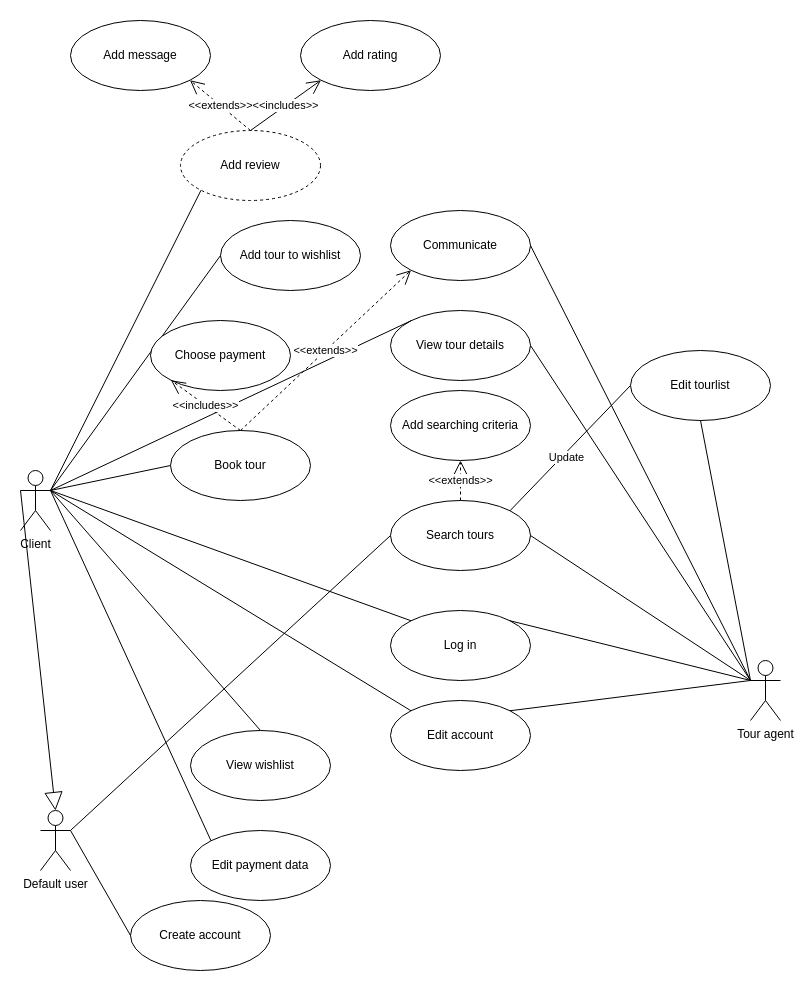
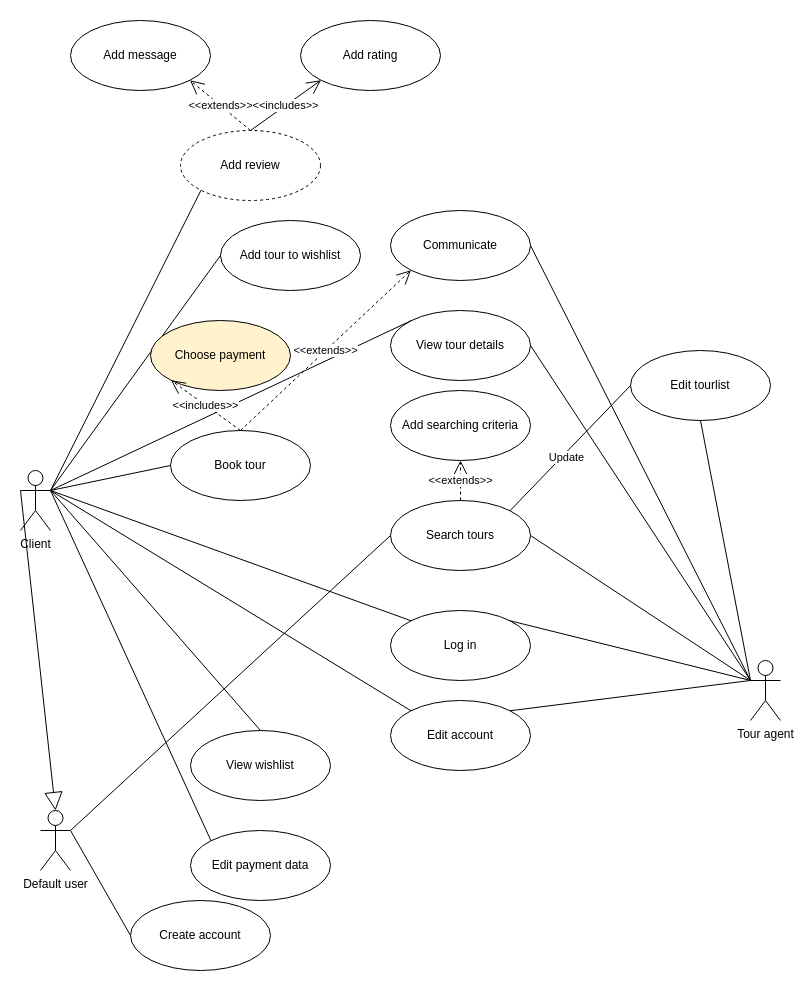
  <mxCell id="0" />
  <mxCell id="1" parent="0" />
  <mxCell id="2" value="Client" style="shape=umlActor;verticalLabelPosition=bottom;verticalAlign=top;html=1;outlineConnect=0;" parent="1" vertex="1"><mxGeometry x="20" y="470" width="30" height="60" as="geometry" /></mxCell>
  <mxCell id="3" value="Tour agent" style="shape=umlActor;verticalLabelPosition=bottom;verticalAlign=top;html=1;outlineConnect=0;" parent="1" vertex="1"><mxGeometry x="750" y="660" width="30" height="60" as="geometry" /></mxCell>
  <mxCell id="4" value="Create account" style="ellipse;whiteSpace=wrap;html=1;" parent="1" vertex="1"><mxGeometry x="130" y="900" width="140" height="70" as="geometry" /></mxCell>
  <mxCell id="5" value="Log in" style="ellipse;whiteSpace=wrap;html=1;" parent="1" vertex="1"><mxGeometry x="390" y="610" width="140" height="70" as="geometry" /></mxCell>
  <mxCell id="6" value="" style="endArrow=none;html=1;rounded=0;entryX=1;entryY=0.333;entryDx=0;entryDy=0;entryPerimeter=0;exitX=0;exitY=0;exitDx=0;exitDy=0;" parent="1" source="5" target="2" edge="1"><mxGeometry width="50" height="50" relative="1" as="geometry"><mxPoint x="270" y="685" as="sourcePoint" /><mxPoint x="90" y="680" as="targetPoint" /></mxGeometry></mxCell>
  <mxCell id="7" value="Search tours" style="ellipse;whiteSpace=wrap;html=1;" vertex="1" parent="1"><mxGeometry x="390" y="500" width="140" height="70" as="geometry" /></mxCell>
  <mxCell id="8" value="Default user" style="shape=umlActor;verticalLabelPosition=bottom;verticalAlign=top;html=1;outlineConnect=0;" vertex="1" parent="1"><mxGeometry x="40" y="810" width="30" height="60" as="geometry" /></mxCell>
  <mxCell id="9" value="" style="endArrow=none;html=1;rounded=0;entryX=1;entryY=0.333;entryDx=0;entryDy=0;entryPerimeter=0;exitX=0;exitY=0.5;exitDx=0;exitDy=0;" edge="1" parent="1" source="4" target="8"><mxGeometry width="50" height="50" relative="1" as="geometry"><mxPoint x="380" y="1030" as="sourcePoint" /><mxPoint x="190" y="890" as="targetPoint" /></mxGeometry></mxCell>
  <mxCell id="10" value="" style="endArrow=none;html=1;rounded=0;entryX=1;entryY=0;entryDx=0;entryDy=0;exitX=0;exitY=0.333;exitDx=0;exitDy=0;exitPerimeter=0;" edge="1" parent="1" source="3" target="5"><mxGeometry width="50" height="50" relative="1" as="geometry"><mxPoint x="810" y="694.66" as="sourcePoint" /><mxPoint x="490" y="694.66" as="targetPoint" /></mxGeometry></mxCell>
  <mxCell id="11" value="" style="endArrow=none;html=1;rounded=0;entryX=1;entryY=0.5;entryDx=0;entryDy=0;exitX=0;exitY=0.333;exitDx=0;exitDy=0;exitPerimeter=0;" edge="1" parent="1" source="3" target="7"><mxGeometry width="50" height="50" relative="1" as="geometry"><mxPoint x="860" y="540" as="sourcePoint" /><mxPoint x="530" y="650" as="targetPoint" /></mxGeometry></mxCell>
  <mxCell id="12" value="Edit account" style="ellipse;whiteSpace=wrap;html=1;" vertex="1" parent="1"><mxGeometry x="390" y="700" width="140" height="70" as="geometry" /></mxCell>
  <mxCell id="13" value="" style="endArrow=none;html=1;rounded=0;entryX=1;entryY=0.333;entryDx=0;entryDy=0;entryPerimeter=0;exitX=0;exitY=0;exitDx=0;exitDy=0;" edge="1" parent="1" source="12" target="2"><mxGeometry width="50" height="50" relative="1" as="geometry"><mxPoint x="450" y="885" as="sourcePoint" /><mxPoint x="140" y="670" as="targetPoint" /></mxGeometry></mxCell>
  <mxCell id="14" value="" style="endArrow=none;html=1;rounded=0;entryX=1;entryY=0;entryDx=0;entryDy=0;exitX=0;exitY=0.333;exitDx=0;exitDy=0;exitPerimeter=0;" edge="1" parent="1" source="3" target="12"><mxGeometry width="50" height="50" relative="1" as="geometry"><mxPoint x="897" y="965" as="sourcePoint" /><mxPoint x="587" y="750" as="targetPoint" /></mxGeometry></mxCell>
  <mxCell id="15" value="" style="endArrow=none;html=1;rounded=0;exitX=0;exitY=0.5;exitDx=0;exitDy=0;entryX=1;entryY=0.333;entryDx=0;entryDy=0;entryPerimeter=0;" edge="1" parent="1" source="7" target="8"><mxGeometry width="50" height="50" relative="1" as="geometry"><mxPoint x="420" y="915" as="sourcePoint" /><mxPoint x="80" y="800" as="targetPoint" /></mxGeometry></mxCell>
  <mxCell id="16" value="View tour details" style="ellipse;whiteSpace=wrap;html=1;" vertex="1" parent="1"><mxGeometry x="390" y="310" width="140" height="70" as="geometry" /></mxCell>
  <mxCell id="17" value="" style="endArrow=block;endSize=16;endFill=0;html=1;rounded=0;entryX=0.5;entryY=0;entryDx=0;entryDy=0;entryPerimeter=0;exitX=0;exitY=0.333;exitDx=0;exitDy=0;exitPerimeter=0;" edge="1" parent="1" source="2" target="8"><mxGeometry x="-0.002" width="160" relative="1" as="geometry"><mxPoint x="90" y="550" as="sourcePoint" /><mxPoint x="240" y="700" as="targetPoint" /><mxPoint as="offset" /></mxGeometry></mxCell>
  <mxCell id="18" value="" style="endArrow=none;html=1;rounded=0;entryX=1;entryY=0.5;entryDx=0;entryDy=0;exitX=0;exitY=0.333;exitDx=0;exitDy=0;exitPerimeter=0;" edge="1" parent="1" source="3" target="16"><mxGeometry width="50" height="50" relative="1" as="geometry"><mxPoint x="830" y="585" as="sourcePoint" /><mxPoint x="560" y="450" as="targetPoint" /></mxGeometry></mxCell>
  <mxCell id="19" value="" style="endArrow=none;html=1;rounded=0;entryX=1;entryY=0.333;entryDx=0;entryDy=0;exitX=0;exitY=0;exitDx=0;exitDy=0;entryPerimeter=0;" edge="1" parent="1" source="16" target="2"><mxGeometry width="50" height="50" relative="1" as="geometry"><mxPoint x="450" y="615" as="sourcePoint" /><mxPoint x="180" y="380" as="targetPoint" /></mxGeometry></mxCell>
  <mxCell id="20" value="Edit tourlist" style="ellipse;whiteSpace=wrap;html=1;" vertex="1" parent="1"><mxGeometry x="630" y="350" width="140" height="70" as="geometry" /></mxCell>
  <mxCell id="21" value="" style="endArrow=none;html=1;rounded=0;entryX=0.5;entryY=1;entryDx=0;entryDy=0;exitX=0;exitY=0.333;exitDx=0;exitDy=0;exitPerimeter=0;" edge="1" parent="1" source="3" target="20"><mxGeometry width="50" height="50" relative="1" as="geometry"><mxPoint x="810" y="680" as="sourcePoint" /><mxPoint x="540" y="445" as="targetPoint" /></mxGeometry></mxCell>
  <mxCell id="22" value="Edit payment data" style="ellipse;whiteSpace=wrap;html=1;" vertex="1" parent="1"><mxGeometry x="190" y="830" width="140" height="70" as="geometry" /></mxCell>
  <mxCell id="23" value="" style="endArrow=none;html=1;rounded=0;entryX=1;entryY=0.333;entryDx=0;entryDy=0;entryPerimeter=0;exitX=0;exitY=0;exitDx=0;exitDy=0;" edge="1" parent="1" source="22" target="2"><mxGeometry width="50" height="50" relative="1" as="geometry"><mxPoint x="420" y="955" as="sourcePoint" /><mxPoint x="80" y="540" as="targetPoint" /></mxGeometry></mxCell>
  <mxCell id="24" value="&amp;lt;&amp;lt;extends&amp;gt;&amp;gt;" style="endArrow=open;endSize=12;dashed=1;html=1;rounded=0;exitX=0.5;exitY=0;exitDx=0;exitDy=0;entryX=0.5;entryY=1;entryDx=0;entryDy=0;" edge="1" parent="1" source="7" target="25"><mxGeometry width="160" relative="1" as="geometry"><mxPoint x="340" y="480" as="sourcePoint" /><mxPoint x="500" y="480" as="targetPoint" /></mxGeometry></mxCell>
  <mxCell id="25" value="Add searching criteria" style="ellipse;whiteSpace=wrap;html=1;" vertex="1" parent="1"><mxGeometry x="390" y="390" width="140" height="70" as="geometry" /></mxCell>
  <mxCell id="26" value="" style="endArrow=none;html=1;rounded=0;entryX=0;entryY=0.5;entryDx=0;entryDy=0;exitX=1;exitY=0;exitDx=0;exitDy=0;" edge="1" parent="1" source="7" target="20"><mxGeometry width="50" height="50" relative="1" as="geometry"><mxPoint x="640" y="640" as="sourcePoint" /><mxPoint x="630" y="430" as="targetPoint" /></mxGeometry></mxCell>
  <mxCell id="27" value="Update" style="edgeLabel;html=1;align=center;verticalAlign=middle;resizable=0;points=[];" vertex="1" connectable="0" parent="26"><mxGeometry x="-0.106" y="-3" relative="1" as="geometry"><mxPoint as="offset" /></mxGeometry></mxCell>
  <mxCell id="28" value="Add review" style="ellipse;whiteSpace=wrap;html=1;dashed=1;" vertex="1" parent="1"><mxGeometry x="180" y="130" width="140" height="70" as="geometry" /></mxCell>
  <mxCell id="29" value="&amp;lt;&amp;lt;extends&amp;gt;&amp;gt;" style="endArrow=open;endSize=12;dashed=1;html=1;rounded=0;exitX=0.5;exitY=0;exitDx=0;exitDy=0;entryX=1;entryY=1;entryDx=0;entryDy=0;" edge="1" parent="1" source="28" target="31"><mxGeometry width="160" relative="1" as="geometry"><mxPoint x="190" y="65" as="sourcePoint" /><mxPoint x="120" y="70" as="targetPoint" /></mxGeometry></mxCell>
  <mxCell id="30" value="&amp;lt;&amp;lt;includes&amp;gt;&amp;gt;" style="endArrow=open;endSize=12;dashed=0;html=1;rounded=0;exitX=0.5;exitY=0;exitDx=0;exitDy=0;entryX=0;entryY=1;entryDx=0;entryDy=0;" edge="1" parent="1" source="28" target="32"><mxGeometry width="160" relative="1" as="geometry"><mxPoint x="275" y="100" as="sourcePoint" /><mxPoint x="290" y="80" as="targetPoint" /></mxGeometry></mxCell>
  <mxCell id="31" value="Add message" style="ellipse;whiteSpace=wrap;html=1;" vertex="1" parent="1"><mxGeometry x="70" y="20" width="140" height="70" as="geometry" /></mxCell>
  <mxCell id="32" value="Add rating" style="ellipse;whiteSpace=wrap;html=1;" vertex="1" parent="1"><mxGeometry x="300" y="20" width="140" height="70" as="geometry" /></mxCell>
  <mxCell id="33" value="" style="endArrow=none;html=1;rounded=0;entryX=1;entryY=0.333;entryDx=0;entryDy=0;entryPerimeter=0;exitX=0;exitY=1;exitDx=0;exitDy=0;" edge="1" parent="1" source="28" target="2"><mxGeometry width="50" height="50" relative="1" as="geometry"><mxPoint x="360" y="330" as="sourcePoint" /><mxPoint x="60" y="425" as="targetPoint" /></mxGeometry></mxCell>
  <mxCell id="34" value="Add tour to wishlist" style="ellipse;whiteSpace=wrap;html=1;" vertex="1" parent="1"><mxGeometry x="220" y="220" width="140" height="70" as="geometry" /></mxCell>
  <mxCell id="35" value="" style="endArrow=none;html=1;rounded=0;entryX=1;entryY=0.333;entryDx=0;entryDy=0;entryPerimeter=0;" edge="1" parent="1" target="2"><mxGeometry width="50" height="50" relative="1" as="geometry"><mxPoint x="220" y="255" as="sourcePoint" /><mxPoint x="120" y="480" as="targetPoint" /></mxGeometry></mxCell>
  <mxCell id="36" value="View wishlist" style="ellipse;whiteSpace=wrap;html=1;" vertex="1" parent="1"><mxGeometry x="190" y="730" width="140" height="70" as="geometry" /></mxCell>
  <mxCell id="37" value="" style="endArrow=none;html=1;rounded=0;entryX=1;entryY=0.333;entryDx=0;entryDy=0;exitX=0.5;exitY=0;exitDx=0;exitDy=0;entryPerimeter=0;" edge="1" parent="1" source="36" target="2"><mxGeometry width="50" height="50" relative="1" as="geometry"><mxPoint x="200" y="485" as="sourcePoint" /><mxPoint x="60" y="480" as="targetPoint" /></mxGeometry></mxCell>
  <mxCell id="38" value="Book tour" style="ellipse;whiteSpace=wrap;html=1;" vertex="1" parent="1"><mxGeometry x="170" y="430" width="140" height="70" as="geometry" /></mxCell>
  <mxCell id="39" value="" style="endArrow=none;html=1;rounded=0;entryX=1;entryY=0.333;entryDx=0;entryDy=0;exitX=0;exitY=0.5;exitDx=0;exitDy=0;entryPerimeter=0;" edge="1" parent="1" source="38" target="2"><mxGeometry width="50" height="50" relative="1" as="geometry"><mxPoint x="400" y="355" as="sourcePoint" /><mxPoint x="60" y="500" as="targetPoint" /></mxGeometry></mxCell>
  <mxCell id="40" value="Communicate" style="ellipse;whiteSpace=wrap;html=1;" vertex="1" parent="1"><mxGeometry x="390" y="210" width="140" height="70" as="geometry" /></mxCell>
  <mxCell id="41" value="&amp;lt;&amp;lt;extends&amp;gt;&amp;gt;" style="endArrow=open;endSize=12;dashed=1;html=1;rounded=0;exitX=0.5;exitY=0;exitDx=0;exitDy=0;entryX=0;entryY=1;entryDx=0;entryDy=0;" edge="1" parent="1" source="38" target="40"><mxGeometry width="160" relative="1" as="geometry"><mxPoint x="371" y="390" as="sourcePoint" /><mxPoint x="310" y="340" as="targetPoint" /></mxGeometry></mxCell>
  <mxCell id="42" value="" style="endArrow=none;html=1;rounded=0;entryX=1;entryY=0.5;entryDx=0;entryDy=0;exitX=0;exitY=0.333;exitDx=0;exitDy=0;exitPerimeter=0;" edge="1" parent="1" source="3" target="40"><mxGeometry width="50" height="50" relative="1" as="geometry"><mxPoint x="820" y="680" as="sourcePoint" /><mxPoint x="750" y="470" as="targetPoint" /></mxGeometry></mxCell>
- <mxCell id="43" value="Choose payment" style="ellipse;whiteSpace=wrap;html=1;" vertex="1" parent="1"><mxGeometry x="150" y="320" width="140" height="70" as="geometry" /></mxCell>
+ <mxCell id="43" value="Choose payment" style="ellipse;whiteSpace=wrap;html=1;fillColor=#fff2cc;" vertex="1" parent="1"><mxGeometry x="150" y="320" width="140" height="70" as="geometry" /></mxCell>
  <mxCell id="44" value="&amp;lt;&amp;lt;includes&amp;gt;&amp;gt;" style="endArrow=open;endSize=12;dashed=1;html=1;rounded=0;exitX=0.5;exitY=0;exitDx=0;exitDy=0;entryX=0;entryY=1;entryDx=0;entryDy=0;" edge="1" parent="1" source="38" target="43"><mxGeometry width="160" relative="1" as="geometry"><mxPoint x="250" y="440" as="sourcePoint" /><mxPoint x="421" y="280" as="targetPoint" /></mxGeometry></mxCell>
